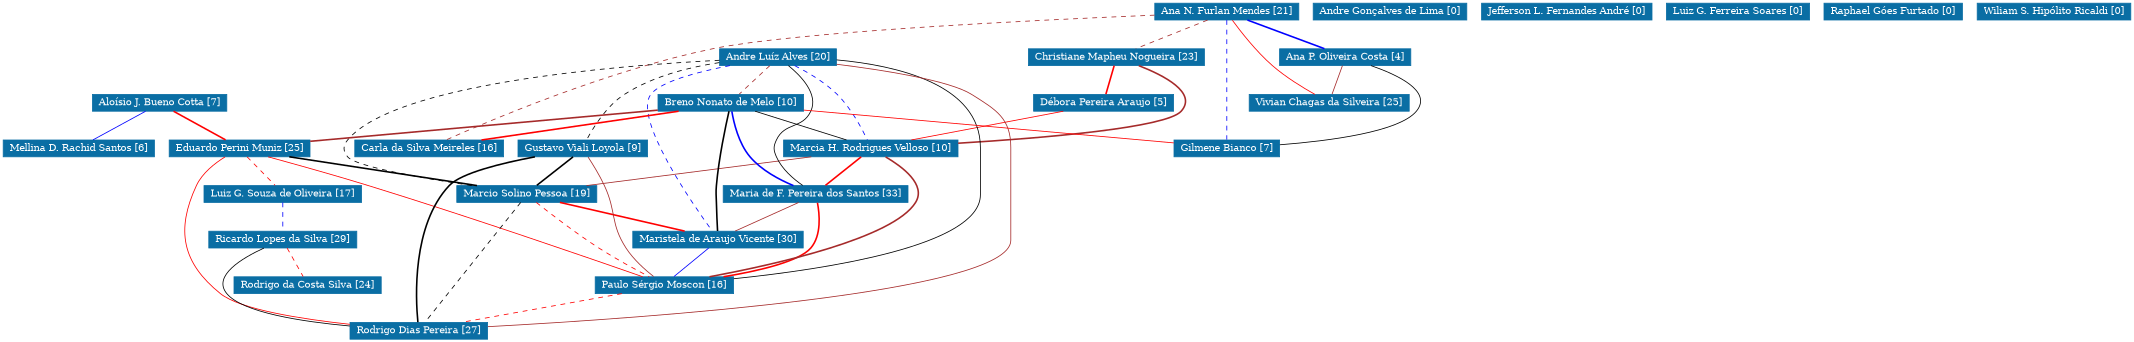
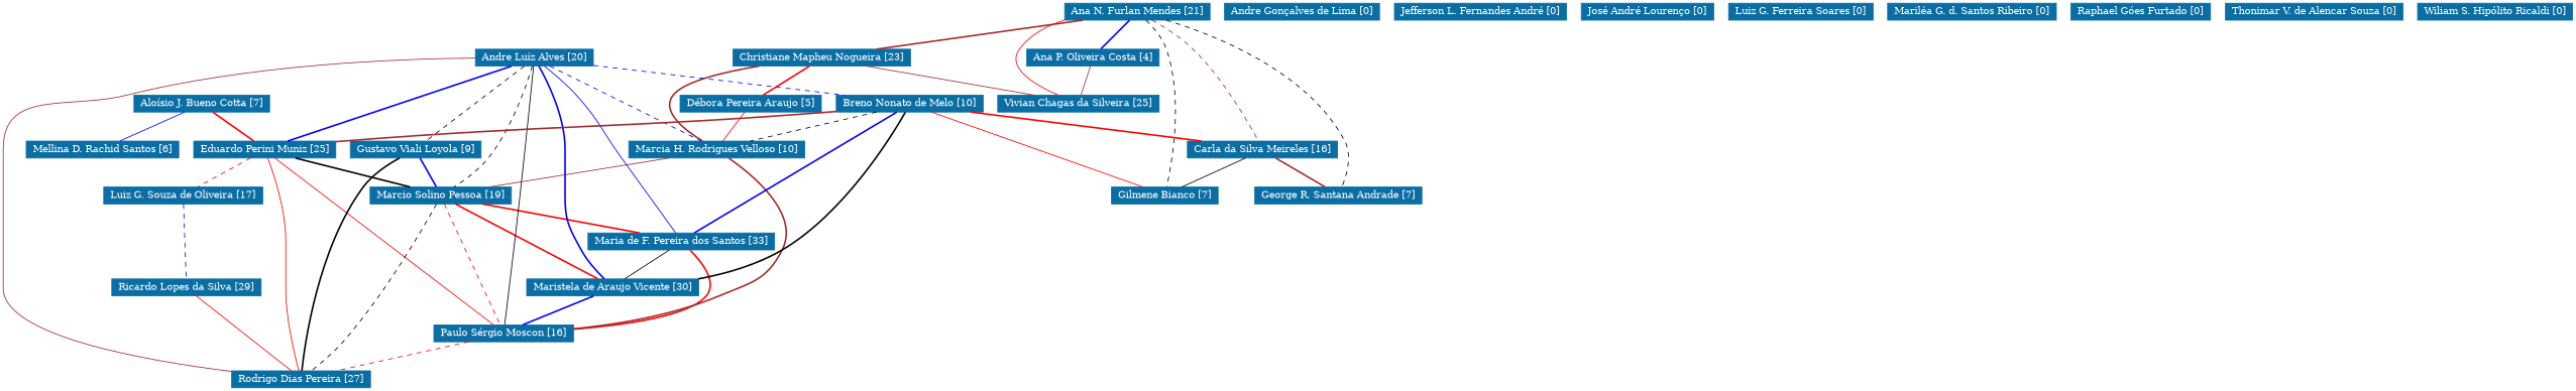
  strict graph {
    node [color="#0A6EA4" fontcolor="#FFFFFF" fontsize=12 shape=rectangle style=filled]
    edge [color=red style=bold]
    n1 [height=0.29167 label="Aloísio J. Bueno Cotta [7]" width=1.9583]
    n2 [height=0.29167 label="Eduardo Perini Muniz [25]" width=2]
    n3 [height=0.29167 label="Mellina D. Rachid Santos [6]" width=2.1528]
    n4 [height=0.29167 label="Marcio Solino Pessoa [19]" width=1.9722]
    n5 [height=0.29167 label="Paulo Sérgio Moscon [16]" width=1.9583]
    n6 [height=0.29167 label="Rodrigo Dias Pereira [27]" width=1.9306]
    n7 [height=0.29167 label="Luiz G. Souza de Oliveira [17]" width=2.2778]
    n8 [height=0.29167 label="Maria de F. Pereira dos Santos [33]" width=2.5417]
    n9 [height=0.29167 label="Maristela de Araujo Vicente [30]" width=2.375]
    n10 [height=0.29167 label="Ricardo Lopes da Silva [29]" width=2.0833]
-   n11 [height=0.29167 label="Rodrigo da Costa Silva [24]" width=2.0694]
    n12 [height=0.29167 label="Ana N. Furlan Mendes [21]" width=2.0694]
    n13 [height=0.29167 label="Ana P. Oliveira Costa [4]" width=1.8889]
    n14 [height=0.29167 label="Carla da Silva Meireles [16]" width=2.0694]
    n15 [height=0.29167 label="Christiane Mapheu Nogueira [23]" width=2.4444]
+   n16 [height=0.29167 label="George R. Santana Andrade [7]" width=2.3194]
    n17 [height=0.29167 label="Gilmene Bianco [7]" width=1.5278]
    n18 [height=0.29167 label="Vivian Chagas da Silveira [25]" width=2.25]
    n19 [height=0.29167 label="Marcia H. Rodrigues Velloso [10]" width=2.4583]
    n20 [height=0.29167 label="Débora Pereira Araujo [5]" width=1.9444]
    n21 [height=0.29167 label="Andre Gonçalves de Lima [0]" width=2.1944]
    n22 [height=0.29167 label="Andre Luíz Alves [20]" width=1.7222]
    n23 [height=0.29167 label="Breno Nonato de Melo [10]" width=2.0694]
    n24 [height=0.29167 label="Gustavo Viali Loyola [9]" width=1.875]
    n25 [height=0.29167 label="Jefferson L. Fernandes André [0]" width=2.4028]
+   n26 [height=0.29167 label="José André Lourenço [0]" width=1.8611]
    n27 [height=0.29167 label="Luiz G. Ferreira Soares [0]" width=2]
+   n28 [height=0.29167 label="Mariléa G. d. Santos Ribeiro [0]" width=2.3472]
    n29 [height=0.29167 label="Raphael Góes Furtado [0]" width=1.9444]
+   n30 [height=0.29167 label="Thonimar V. de Alencar Souza [0]" width=2.4861]
    n31 [height=0.29167 label="Wiliam S. Hipólito Ricaldi [0]" width=2.1944]
    n1 -- n2
    n1 -- n3 [color=blue style=solid]
    n2 -- n4 [color=black]
    n2 -- n5 [style=solid]
    n2 -- n6 [style=solid]
    n2 -- n7 [style=dashed]
    n4 -- n5 [style=dashed]
    n4 -- n6 [color=black style=dashed]
-   n19 -- n8
+   n4 -- n8
    n4 -- n9
    n5 -- n6 [style=dashed]
    n7 -- n10 [color=blue style=dashed]
    n8 -- n5
-   n8 -- n9 [color=brown style=solid]
-   n9 -- n5 [color=blue style=solid]
-   n10 -- n6 [color=black style=solid]
-   n10 -- n11 [style=dashed]
+   n8 -- n9 [color=black style=solid]
+   n9 -- n5 [color=blue]
+   n10 -- n6 [style=solid]
    n12 -- n13 [color=blue]
    n12 -- n14 [color=brown style=dashed]
-   n12 -- n15 [color=brown style=dashed]
-   n12 -- n17 [color=blue style=dashed]
+   n12 -- n15 [color=brown]
+   n12 -- n16 [color=black style=dashed]
+   n12 -- n17 [color=black style=dashed]
    n12 -- n18 [style=solid]
    n13 -- n18 [color=brown style=solid]
-   n13 -- n17 [color=black style=solid]
+   n14 -- n16 [color=brown]
+   n14 -- n17 [color=black style=solid]
+   n15 -- n18 [color=brown style=solid]
    n15 -- n19 [color=brown]
    n15 -- n20
    n19 -- n4 [color=brown style=solid]
    n19 -- n5 [color=brown]
    n20 -- n19 [style=solid]
+   n22 -- n2 [color=blue]
    n22 -- n4 [color=black style=dashed]
    n22 -- n5 [color=black style=solid]
    n22 -- n6 [color=brown style=solid]
-   n22 -- n8 [color=black style=solid]
-   n22 -- n9 [color=blue style=dashed]
+   n22 -- n8 [color=blue style=solid]
+   n22 -- n9 [color=blue]
    n22 -- n19 [color=blue style=dashed]
-   n22 -- n23 [color=brown style=dashed]
+   n22 -- n23 [color=blue style=dashed]
    n22 -- n24 [color=black style=dashed]
    n23 -- n2 [color=brown]
    n23 -- n8 [color=blue]
    n23 -- n9 [color=black]
    n23 -- n14
    n23 -- n17 [style=solid]
-   n23 -- n19 [color=black style=solid]
-   n24 -- n4 [color=black]
-   n24 -- n5 [color=brown style=solid]
+   n23 -- n19 [color=black style=dashed]
+   n24 -- n4 [color=blue]
    n24 -- n6 [color=black]
  }
